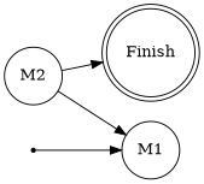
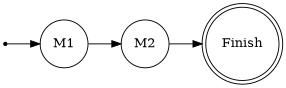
  digraph {
    rankdir=LR
    node [shape=circle]
    n1 [label=Finish shape=doublecircle]
    n2 [label=Start shape=point]
    n3 [label=M1]
    n4 [label=M2]
    n2 -> n3
-   n4 -> n3
+   n3 -> n4
    n4 -> n1
  }
